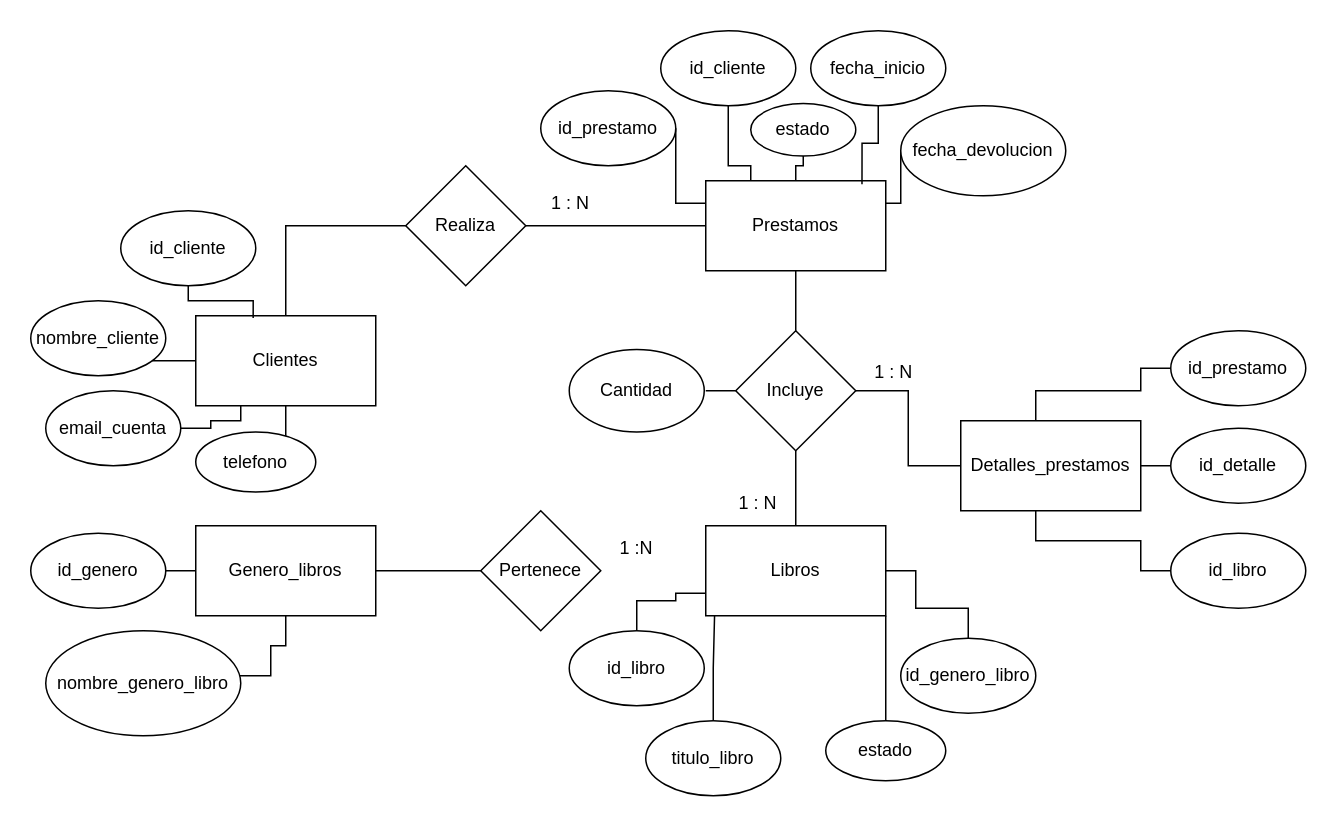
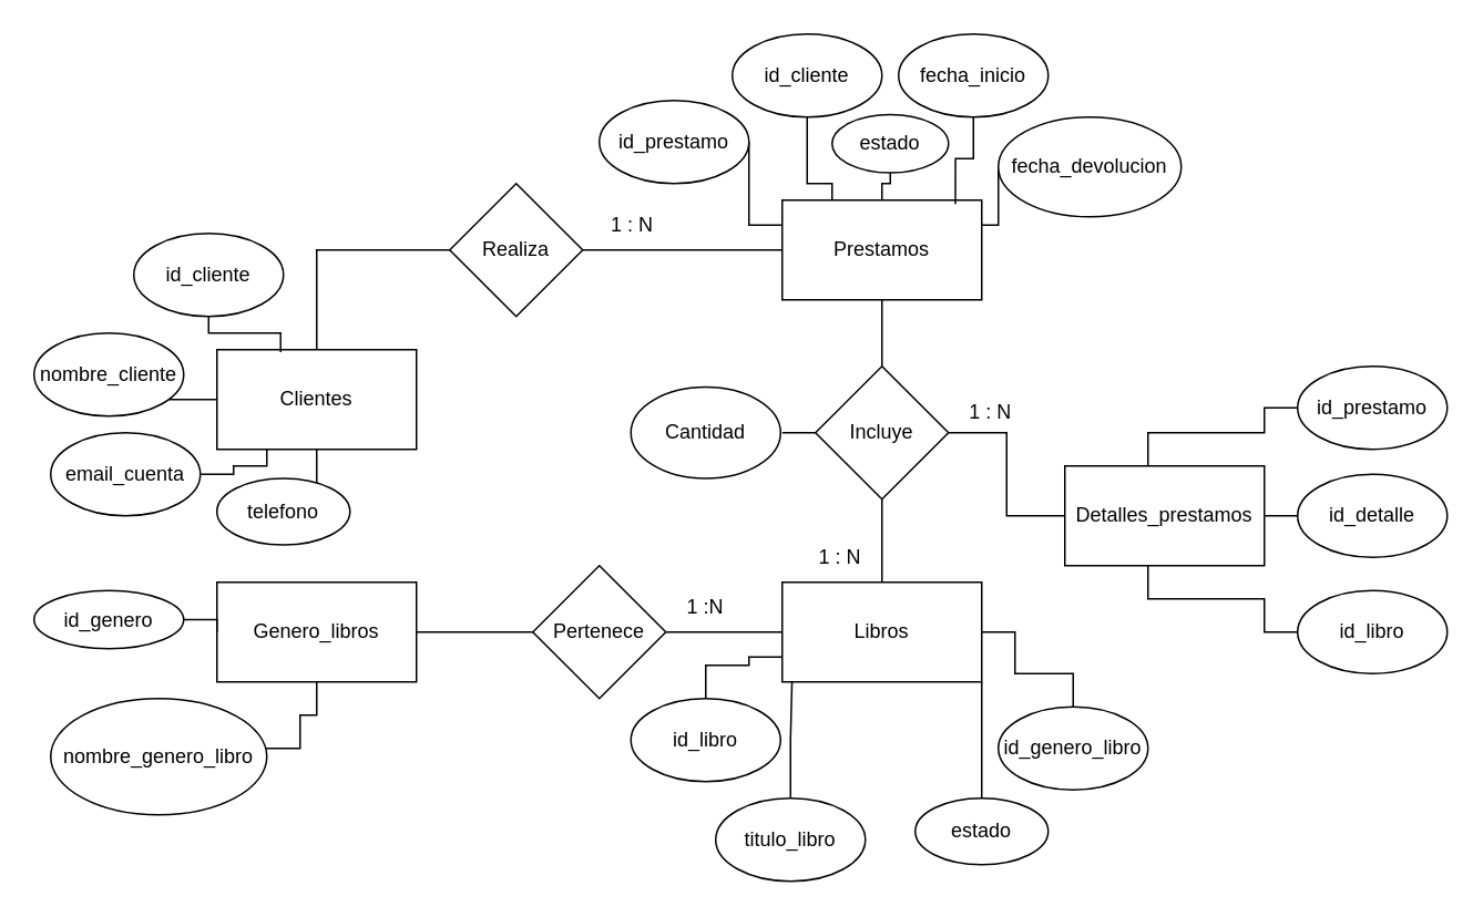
  <mxCell id="0" />
  <mxCell id="1" parent="0" />
  <mxCell id="2" style="edgeStyle=orthogonalEdgeStyle;rounded=0;orthogonalLoop=1;jettySize=auto;html=1;entryX=0;entryY=0.5;entryDx=0;entryDy=0;endArrow=none;endFill=0;" edge="1" parent="1" source="4" target="14"><mxGeometry relative="1" as="geometry"><Array as="points"><mxPoint x="190" y="150" /></Array></mxGeometry></mxCell>
  <mxCell id="3" style="edgeStyle=orthogonalEdgeStyle;rounded=0;orthogonalLoop=1;jettySize=auto;html=1;entryX=0.5;entryY=0;entryDx=0;entryDy=0;endArrow=none;endFill=0;" edge="1" parent="1" source="4" target="51"><mxGeometry relative="1" as="geometry" /></mxCell>
  <mxCell id="4" value="Clientes" style="rounded=0;whiteSpace=wrap;html=1;" vertex="1" parent="1"><mxGeometry x="130" y="210" width="120" height="60" as="geometry" /></mxCell>
  <mxCell id="5" value="Prestamos" style="rounded=0;whiteSpace=wrap;html=1;" vertex="1" parent="1"><mxGeometry x="470" y="120" width="120" height="60" as="geometry" /></mxCell>
  <mxCell id="6" style="edgeStyle=orthogonalEdgeStyle;rounded=0;orthogonalLoop=1;jettySize=auto;html=1;entryX=0;entryY=0.5;entryDx=0;entryDy=0;endArrow=none;endFill=0;" edge="1" parent="1" source="9" target="36"><mxGeometry relative="1" as="geometry"><Array as="points"><mxPoint x="690" y="260" /><mxPoint x="760" y="260" /><mxPoint x="760" y="245" /></Array></mxGeometry></mxCell>
  <mxCell id="7" style="edgeStyle=orthogonalEdgeStyle;rounded=0;orthogonalLoop=1;jettySize=auto;html=1;entryX=0;entryY=0.5;entryDx=0;entryDy=0;endArrow=none;endFill=0;" edge="1" parent="1" source="9" target="44"><mxGeometry relative="1" as="geometry"><Array as="points"><mxPoint x="690" y="360" /><mxPoint x="760" y="360" /><mxPoint x="760" y="380" /></Array></mxGeometry></mxCell>
  <mxCell id="8" style="edgeStyle=orthogonalEdgeStyle;rounded=0;orthogonalLoop=1;jettySize=auto;html=1;entryX=0;entryY=0.5;entryDx=0;entryDy=0;endArrow=none;endFill=0;" edge="1" parent="1" source="9" target="29"><mxGeometry relative="1" as="geometry" /></mxCell>
  <mxCell id="9" value="Detalles_prestamos" style="rounded=0;whiteSpace=wrap;html=1;" vertex="1" parent="1"><mxGeometry x="640" y="280" width="120" height="60" as="geometry" /></mxCell>
  <mxCell id="10" value="Genero_libros" style="rounded=0;whiteSpace=wrap;html=1;" vertex="1" parent="1"><mxGeometry x="130" y="350" width="120" height="60" as="geometry" /></mxCell>
+ <mxCell id="11" style="edgeStyle=orthogonalEdgeStyle;rounded=0;orthogonalLoop=1;jettySize=auto;html=1;endArrow=none;endFill=0;" edge="1" parent="1" source="12" target="21"><mxGeometry relative="1" as="geometry" /></mxCell>
  <mxCell id="12" value="Libros" style="rounded=0;whiteSpace=wrap;html=1;" vertex="1" parent="1"><mxGeometry x="470" y="350" width="120" height="60" as="geometry" /></mxCell>
  <mxCell id="13" style="edgeStyle=orthogonalEdgeStyle;rounded=0;orthogonalLoop=1;jettySize=auto;html=1;entryX=0;entryY=0.5;entryDx=0;entryDy=0;endArrow=none;endFill=0;" edge="1" parent="1" source="14" target="5"><mxGeometry relative="1" as="geometry" /></mxCell>
  <mxCell id="14" value="Realiza" style="rhombus;whiteSpace=wrap;html=1;" vertex="1" parent="1"><mxGeometry x="270" y="110" width="80" height="80" as="geometry" /></mxCell>
  <mxCell id="15" style="edgeStyle=orthogonalEdgeStyle;rounded=0;orthogonalLoop=1;jettySize=auto;html=1;entryX=0.5;entryY=0;entryDx=0;entryDy=0;endArrow=none;endFill=0;" edge="1" parent="1" source="19" target="12"><mxGeometry relative="1" as="geometry" /></mxCell>
  <mxCell id="16" style="edgeStyle=orthogonalEdgeStyle;rounded=0;orthogonalLoop=1;jettySize=auto;html=1;endArrow=none;endFill=0;" edge="1" parent="1" source="19"><mxGeometry relative="1" as="geometry"><mxPoint x="470" y="260" as="targetPoint" /></mxGeometry></mxCell>
  <mxCell id="17" style="edgeStyle=orthogonalEdgeStyle;rounded=0;orthogonalLoop=1;jettySize=auto;html=1;endArrow=none;endFill=0;" edge="1" parent="1" source="19" target="5"><mxGeometry relative="1" as="geometry" /></mxCell>
  <mxCell id="18" style="edgeStyle=orthogonalEdgeStyle;rounded=0;orthogonalLoop=1;jettySize=auto;html=1;endArrow=none;endFill=0;" edge="1" parent="1" source="19" target="9"><mxGeometry relative="1" as="geometry" /></mxCell>
  <mxCell id="19" value="Incluye" style="rhombus;whiteSpace=wrap;html=1;" vertex="1" parent="1"><mxGeometry x="490" y="220" width="80" height="80" as="geometry" /></mxCell>
  <mxCell id="20" style="edgeStyle=orthogonalEdgeStyle;rounded=0;orthogonalLoop=1;jettySize=auto;html=1;endArrow=none;endFill=0;" edge="1" parent="1" source="21" target="10"><mxGeometry relative="1" as="geometry"><Array as="points"><mxPoint x="290" y="380" /><mxPoint x="290" y="380" /></Array></mxGeometry></mxCell>
  <mxCell id="21" value="Pertenece" style="rhombus;whiteSpace=wrap;html=1;" vertex="1" parent="1"><mxGeometry x="320" y="340" width="80" height="80" as="geometry" /></mxCell>
  <mxCell id="22" value="id_cliente" style="ellipse;whiteSpace=wrap;html=1;" vertex="1" parent="1"><mxGeometry x="80" y="140" width="90" height="50" as="geometry" /></mxCell>
  <mxCell id="23" style="edgeStyle=orthogonalEdgeStyle;rounded=0;orthogonalLoop=1;jettySize=auto;html=1;endArrow=none;endFill=0;" edge="1" parent="1" source="24" target="10"><mxGeometry relative="1" as="geometry" /></mxCell>
- <mxCell id="24" value="id_genero" style="ellipse;whiteSpace=wrap;html=1;" vertex="1" parent="1"><mxGeometry x="20" y="355" width="90" height="50" as="geometry" /></mxCell>
+ <mxCell id="24" value="id_genero" style="ellipse;whiteSpace=wrap;html=1;" vertex="1" parent="1"><mxGeometry x="20" y="355" width="90" height="35" as="geometry" /></mxCell>
  <mxCell id="25" style="edgeStyle=orthogonalEdgeStyle;rounded=0;orthogonalLoop=1;jettySize=auto;html=1;entryX=0;entryY=0.75;entryDx=0;entryDy=0;endArrow=none;endFill=0;" edge="1" parent="1" source="26" target="12"><mxGeometry relative="1" as="geometry"><Array as="points"><mxPoint x="424" y="400" /><mxPoint x="450" y="400" /><mxPoint x="450" y="395" /></Array></mxGeometry></mxCell>
  <mxCell id="26" value="id_libro" style="ellipse;whiteSpace=wrap;html=1;" vertex="1" parent="1"><mxGeometry x="379" y="420" width="90" height="50" as="geometry" /></mxCell>
  <mxCell id="27" style="edgeStyle=orthogonalEdgeStyle;rounded=0;orthogonalLoop=1;jettySize=auto;html=1;entryX=0;entryY=0.25;entryDx=0;entryDy=0;endArrow=none;endFill=0;" edge="1" parent="1" source="28" target="5"><mxGeometry relative="1" as="geometry"><Array as="points"><mxPoint x="450" y="135" /></Array></mxGeometry></mxCell>
  <mxCell id="28" value="id_prestamo" style="ellipse;whiteSpace=wrap;html=1;" vertex="1" parent="1"><mxGeometry x="360" y="60" width="90" height="50" as="geometry" /></mxCell>
  <mxCell id="29" value="id_detalle" style="ellipse;whiteSpace=wrap;html=1;" vertex="1" parent="1"><mxGeometry x="780" y="285" width="90" height="50" as="geometry" /></mxCell>
  <mxCell id="30" style="edgeStyle=orthogonalEdgeStyle;rounded=0;orthogonalLoop=1;jettySize=auto;html=1;entryX=0;entryY=0.5;entryDx=0;entryDy=0;endArrow=none;endFill=0;" edge="1" parent="1" source="31" target="4"><mxGeometry relative="1" as="geometry"><Array as="points"><mxPoint x="120" y="240" /><mxPoint x="120" y="240" /></Array></mxGeometry></mxCell>
  <mxCell id="31" value="nombre_cliente" style="ellipse;whiteSpace=wrap;html=1;" vertex="1" parent="1"><mxGeometry x="20" y="200" width="90" height="50" as="geometry" /></mxCell>
  <mxCell id="32" style="edgeStyle=orthogonalEdgeStyle;rounded=0;orthogonalLoop=1;jettySize=auto;html=1;entryX=0.5;entryY=1;entryDx=0;entryDy=0;endArrow=none;endFill=0;" edge="1" parent="1" source="33" target="10"><mxGeometry relative="1" as="geometry"><Array as="points"><mxPoint x="180" y="450" /><mxPoint x="180" y="430" /><mxPoint x="190" y="430" /></Array></mxGeometry></mxCell>
  <mxCell id="33" value="nombre_genero_libro" style="ellipse;whiteSpace=wrap;html=1;" vertex="1" parent="1"><mxGeometry x="30" y="420" width="130" height="70" as="geometry" /></mxCell>
  <mxCell id="34" value="Cantidad" style="ellipse;whiteSpace=wrap;html=1;" vertex="1" parent="1"><mxGeometry x="379" y="232.5" width="90" height="55" as="geometry" /></mxCell>
  <mxCell id="35" value="titulo_libro" style="ellipse;whiteSpace=wrap;html=1;" vertex="1" parent="1"><mxGeometry x="430" y="480" width="90" height="50" as="geometry" /></mxCell>
  <mxCell id="36" value="id_prestamo" style="ellipse;whiteSpace=wrap;html=1;" vertex="1" parent="1"><mxGeometry x="780" y="220" width="90" height="50" as="geometry" /></mxCell>
  <mxCell id="37" style="edgeStyle=orthogonalEdgeStyle;rounded=0;orthogonalLoop=1;jettySize=auto;html=1;entryX=0.25;entryY=0;entryDx=0;entryDy=0;endArrow=none;endFill=0;" edge="1" parent="1" source="38" target="5"><mxGeometry relative="1" as="geometry"><Array as="points"><mxPoint x="485" y="110" /><mxPoint x="500" y="110" /></Array></mxGeometry></mxCell>
  <mxCell id="38" value="id_cliente" style="ellipse;whiteSpace=wrap;html=1;" vertex="1" parent="1"><mxGeometry x="440" y="20" width="90" height="50" as="geometry" /></mxCell>
  <mxCell id="39" value="fecha_inicio" style="ellipse;whiteSpace=wrap;html=1;" vertex="1" parent="1"><mxGeometry x="540" y="20" width="90" height="50" as="geometry" /></mxCell>
  <mxCell id="40" style="edgeStyle=orthogonalEdgeStyle;rounded=0;orthogonalLoop=1;jettySize=auto;html=1;entryX=1;entryY=0.25;entryDx=0;entryDy=0;endArrow=none;endFill=0;" edge="1" parent="1" source="41" target="5"><mxGeometry relative="1" as="geometry"><Array as="points"><mxPoint x="600" y="135" /></Array></mxGeometry></mxCell>
  <mxCell id="41" value="fecha_devolucion" style="ellipse;whiteSpace=wrap;html=1;" vertex="1" parent="1"><mxGeometry x="600" y="70" width="110" height="60" as="geometry" /></mxCell>
  <mxCell id="42" style="edgeStyle=orthogonalEdgeStyle;rounded=0;orthogonalLoop=1;jettySize=auto;html=1;entryX=0.5;entryY=0;entryDx=0;entryDy=0;endArrow=none;endFill=0;" edge="1" parent="1" source="43" target="5"><mxGeometry relative="1" as="geometry"><Array as="points"><mxPoint x="535" y="110" /><mxPoint x="530" y="110" /></Array></mxGeometry></mxCell>
  <mxCell id="43" value="estado" style="ellipse;whiteSpace=wrap;html=1;" vertex="1" parent="1"><mxGeometry x="500" y="68.5" width="70" height="35" as="geometry" /></mxCell>
  <mxCell id="44" value="id_libro" style="ellipse;whiteSpace=wrap;html=1;" vertex="1" parent="1"><mxGeometry x="780" y="355" width="90" height="50" as="geometry" /></mxCell>
  <mxCell id="45" style="edgeStyle=orthogonalEdgeStyle;rounded=0;orthogonalLoop=1;jettySize=auto;html=1;entryX=1;entryY=0.5;entryDx=0;entryDy=0;endArrow=none;endFill=0;" edge="1" parent="1" source="46" target="12"><mxGeometry relative="1" as="geometry"><Array as="points"><mxPoint x="645" y="405" /><mxPoint x="610" y="405" /><mxPoint x="610" y="380" /></Array></mxGeometry></mxCell>
  <mxCell id="46" value="id_genero_libro" style="ellipse;whiteSpace=wrap;html=1;" vertex="1" parent="1"><mxGeometry x="600" y="425" width="90" height="50" as="geometry" /></mxCell>
  <mxCell id="47" style="edgeStyle=orthogonalEdgeStyle;rounded=0;orthogonalLoop=1;jettySize=auto;html=1;entryX=1;entryY=1;entryDx=0;entryDy=0;endArrow=none;endFill=0;" edge="1" parent="1" source="48" target="12"><mxGeometry relative="1" as="geometry" /></mxCell>
  <mxCell id="48" value="estado" style="ellipse;whiteSpace=wrap;html=1;" vertex="1" parent="1"><mxGeometry x="550" y="480" width="80" height="40" as="geometry" /></mxCell>
  <mxCell id="49" style="edgeStyle=orthogonalEdgeStyle;rounded=0;orthogonalLoop=1;jettySize=auto;html=1;entryX=0.25;entryY=1;entryDx=0;entryDy=0;endArrow=none;endFill=0;" edge="1" parent="1" source="50" target="4"><mxGeometry relative="1" as="geometry"><Array as="points"><mxPoint x="140" y="285" /><mxPoint x="140" y="280" /><mxPoint x="160" y="280" /></Array></mxGeometry></mxCell>
  <mxCell id="50" value="email_cuenta" style="ellipse;whiteSpace=wrap;html=1;" vertex="1" parent="1"><mxGeometry x="30" y="260" width="90" height="50" as="geometry" /></mxCell>
  <mxCell id="51" value="telefono" style="ellipse;whiteSpace=wrap;html=1;" vertex="1" parent="1"><mxGeometry x="130" y="287.5" width="80" height="40" as="geometry" /></mxCell>
  <mxCell id="52" style="edgeStyle=orthogonalEdgeStyle;rounded=0;orthogonalLoop=1;jettySize=auto;html=1;entryX=0.319;entryY=0.025;entryDx=0;entryDy=0;entryPerimeter=0;endArrow=none;endFill=0;" edge="1" parent="1" source="22" target="4"><mxGeometry relative="1" as="geometry"><Array as="points"><mxPoint x="125" y="200" /><mxPoint x="168" y="200" /></Array></mxGeometry></mxCell>
  <mxCell id="53" style="edgeStyle=orthogonalEdgeStyle;rounded=0;orthogonalLoop=1;jettySize=auto;html=1;entryX=0.868;entryY=0.039;entryDx=0;entryDy=0;entryPerimeter=0;endArrow=none;endFill=0;" edge="1" parent="1" source="39" target="5"><mxGeometry relative="1" as="geometry" /></mxCell>
  <mxCell id="54" value="1 : N" style="text;html=1;align=center;verticalAlign=middle;whiteSpace=wrap;rounded=0;" vertex="1" parent="1"><mxGeometry x="350" y="120" width="60" height="30" as="geometry" /></mxCell>
  <mxCell id="55" value="1 :N" style="text;html=1;align=center;verticalAlign=middle;whiteSpace=wrap;rounded=0;" vertex="1" parent="1"><mxGeometry x="394" y="350" width="60" height="30" as="geometry" /></mxCell>
  <mxCell id="56" value="1 : N" style="text;html=1;align=center;verticalAlign=middle;whiteSpace=wrap;rounded=0;" vertex="1" parent="1"><mxGeometry x="475" y="320" width="60" height="30" as="geometry" /></mxCell>
  <mxCell id="57" value="1 : N" style="text;html=1;align=center;verticalAlign=middle;resizable=0;points=[];autosize=1;strokeColor=none;fillColor=none;" vertex="1" parent="1"><mxGeometry x="570" y="232.5" width="50" height="30" as="geometry" /></mxCell>
  <mxCell id="58" style="edgeStyle=orthogonalEdgeStyle;rounded=0;orthogonalLoop=1;jettySize=auto;html=1;entryX=0.049;entryY=0.997;entryDx=0;entryDy=0;entryPerimeter=0;endArrow=none;endFill=0;" edge="1" parent="1" source="35" target="12"><mxGeometry relative="1" as="geometry" /></mxCell>
